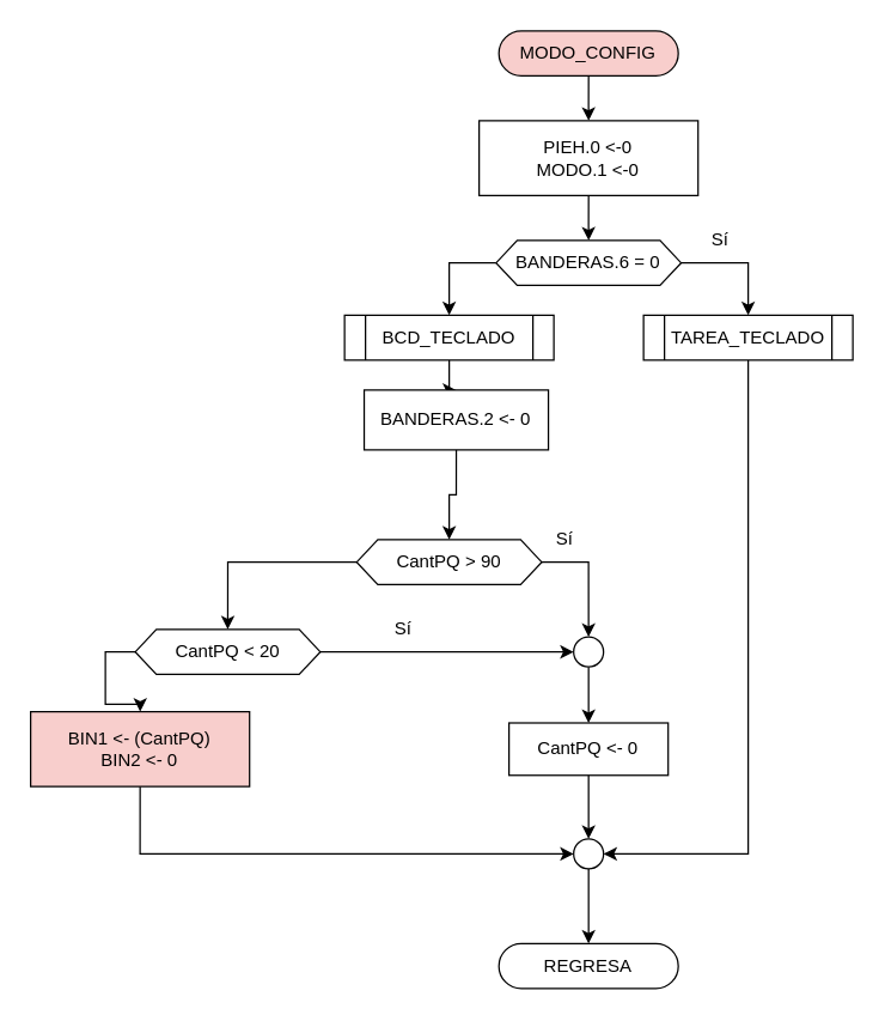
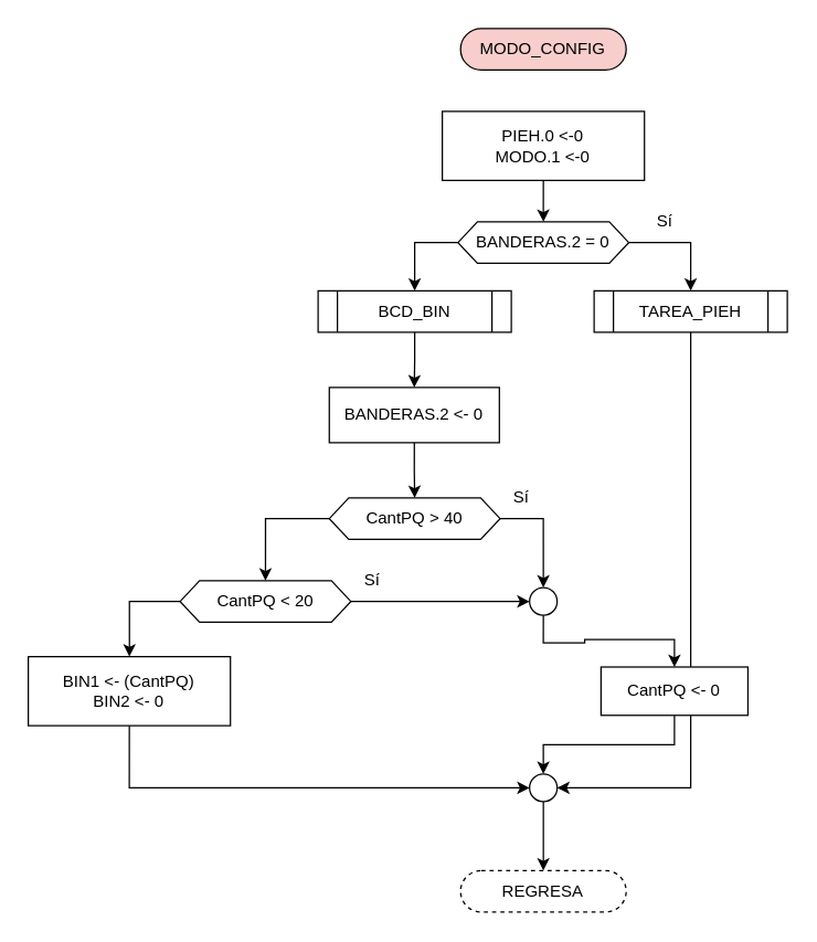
  <mxCell id="0" />
  <mxCell id="1" parent="0" />
- <mxCell id="2" style="edgeStyle=orthogonalEdgeStyle;rounded=0;orthogonalLoop=1;jettySize=auto;html=1;exitX=0.5;exitY=1;exitDx=0;exitDy=0;" edge="1" parent="1" source="3" target="5"><mxGeometry relative="1" as="geometry" /></mxCell>
  <mxCell id="3" value="MODO_CONFIG" style="rounded=1;whiteSpace=wrap;html=1;fontSize=12;glass=0;strokeWidth=1;shadow=0;arcSize=50;fillColor=#f8cecc;" vertex="1" parent="1"><mxGeometry x="333.24" y="20" width="120" height="30" as="geometry" /></mxCell>
  <mxCell id="4" style="edgeStyle=orthogonalEdgeStyle;rounded=0;orthogonalLoop=1;jettySize=auto;html=1;exitX=0.5;exitY=1;exitDx=0;exitDy=0;" edge="1" parent="1" source="5" target="8"><mxGeometry relative="1" as="geometry"><mxPoint x="393.24" y="140" as="targetPoint" /></mxGeometry></mxCell>
  <mxCell id="5" value="PIEH.0 &amp;lt;-0&lt;br&gt;MODO.1 &amp;lt;-0" style="rounded=0;whiteSpace=wrap;html=1;" vertex="1" parent="1"><mxGeometry x="320.01" y="80" width="146.46" height="50" as="geometry" /></mxCell>
  <mxCell id="6" style="edgeStyle=orthogonalEdgeStyle;rounded=0;orthogonalLoop=1;jettySize=auto;html=1;exitX=1;exitY=0.5;exitDx=0;exitDy=0;entryX=0.5;entryY=0;entryDx=0;entryDy=0;" edge="1" parent="1" source="8" target="10"><mxGeometry relative="1" as="geometry" /></mxCell>
  <mxCell id="7" style="edgeStyle=orthogonalEdgeStyle;rounded=0;orthogonalLoop=1;jettySize=auto;html=1;exitX=0;exitY=0.5;exitDx=0;exitDy=0;entryX=0.5;entryY=0;entryDx=0;entryDy=0;" edge="1" parent="1" source="8" target="13"><mxGeometry relative="1" as="geometry" /></mxCell>
- <mxCell id="8" value="BANDERAS.6 = 0" style="shape=hexagon;perimeter=hexagonPerimeter2;whiteSpace=wrap;html=1;size=0.114;" vertex="1" parent="1"><mxGeometry x="331.36" y="160" width="123.76" height="30" as="geometry" /></mxCell>
+ <mxCell id="8" value="BANDERAS.2 = 0" style="shape=hexagon;perimeter=hexagonPerimeter2;whiteSpace=wrap;html=1;size=0.114;" vertex="1" parent="1"><mxGeometry x="331.36" y="160" width="123.76" height="30" as="geometry" /></mxCell>
  <mxCell id="9" style="edgeStyle=orthogonalEdgeStyle;rounded=0;orthogonalLoop=1;jettySize=auto;html=1;exitX=0.5;exitY=1;exitDx=0;exitDy=0;entryX=1;entryY=0.5;entryDx=0;entryDy=0;" edge="1" parent="1" source="10" target="20"><mxGeometry relative="1" as="geometry" /></mxCell>
- <mxCell id="10" value="TAREA_TECLADO" style="shape=process;whiteSpace=wrap;html=1;backgroundOutline=1;" vertex="1" parent="1"><mxGeometry x="430" y="210" width="140" height="30" as="geometry" /></mxCell>
+ <mxCell id="10" value="TAREA_PIEH" style="shape=process;whiteSpace=wrap;html=1;backgroundOutline=1;" vertex="1" parent="1"><mxGeometry x="430" y="210" width="140" height="30" as="geometry" /></mxCell>
  <mxCell id="11" value="Sí" style="text;html=1;align=center;verticalAlign=middle;resizable=0;points=[];autosize=1;" vertex="1" parent="1"><mxGeometry x="466.46" y="150" width="30" height="20" as="geometry" /></mxCell>
  <mxCell id="12" style="edgeStyle=orthogonalEdgeStyle;rounded=0;orthogonalLoop=1;jettySize=auto;html=1;exitX=0.5;exitY=1;exitDx=0;exitDy=0;" edge="1" parent="1" source="13" target="15"><mxGeometry relative="1" as="geometry" /></mxCell>
- <mxCell id="13" value="BCD_TECLADO" style="shape=process;whiteSpace=wrap;html=1;backgroundOutline=1;" vertex="1" parent="1"><mxGeometry x="230" y="210" width="140" height="30" as="geometry" /></mxCell>
+ <mxCell id="13" value="BCD_BIN" style="shape=process;whiteSpace=wrap;html=1;backgroundOutline=1;" vertex="1" parent="1"><mxGeometry x="230" y="210" width="140" height="30" as="geometry" /></mxCell>
  <mxCell id="14" style="edgeStyle=orthogonalEdgeStyle;rounded=0;orthogonalLoop=1;jettySize=auto;html=1;exitX=0.5;exitY=1;exitDx=0;exitDy=0;entryX=0.5;entryY=0;entryDx=0;entryDy=0;" edge="1" parent="1" source="15" target="18"><mxGeometry relative="1" as="geometry" /></mxCell>
- <mxCell id="15" value="BANDERAS.2 &amp;lt;- 0" style="rounded=0;whiteSpace=wrap;html=1;" vertex="1" parent="1"><mxGeometry x="243.12" y="260" width="123.23" height="40" as="geometry" /></mxCell>
+ <mxCell id="15" value="BANDERAS.2 &amp;lt;- 0" style="rounded=0;whiteSpace=wrap;html=1;" vertex="1" parent="1"><mxGeometry x="238.12" y="280" width="123.23" height="40" as="geometry" /></mxCell>
  <mxCell id="16" style="edgeStyle=orthogonalEdgeStyle;rounded=0;orthogonalLoop=1;jettySize=auto;html=1;exitX=0;exitY=0.5;exitDx=0;exitDy=0;entryX=0.5;entryY=0;entryDx=0;entryDy=0;" edge="1" parent="1" source="18" target="24"><mxGeometry relative="1" as="geometry" /></mxCell>
  <mxCell id="17" style="edgeStyle=orthogonalEdgeStyle;rounded=0;orthogonalLoop=1;jettySize=auto;html=1;exitX=1;exitY=0.5;exitDx=0;exitDy=0;entryX=0.5;entryY=0;entryDx=0;entryDy=0;" edge="1" parent="1" source="18" target="30"><mxGeometry relative="1" as="geometry" /></mxCell>
- <mxCell id="18" value="CantPQ &amp;gt; 90" style="shape=hexagon;perimeter=hexagonPerimeter2;whiteSpace=wrap;html=1;size=0.114;" vertex="1" parent="1"><mxGeometry x="238.12" y="360" width="123.76" height="30" as="geometry" /></mxCell>
+ <mxCell id="18" value="CantPQ &amp;gt; 40" style="shape=hexagon;perimeter=hexagonPerimeter2;whiteSpace=wrap;html=1;size=0.114;" vertex="1" parent="1"><mxGeometry x="238.12" y="360" width="123.76" height="30" as="geometry" /></mxCell>
  <mxCell id="19" style="edgeStyle=orthogonalEdgeStyle;rounded=0;orthogonalLoop=1;jettySize=auto;html=1;exitX=0.5;exitY=1;exitDx=0;exitDy=0;entryX=0.5;entryY=0;entryDx=0;entryDy=0;" edge="1" parent="1" source="20" target="21"><mxGeometry relative="1" as="geometry" /></mxCell>
  <mxCell id="20" value="" style="ellipse;whiteSpace=wrap;html=1;aspect=fixed;" vertex="1" parent="1"><mxGeometry x="383.24" y="560" width="20" height="20" as="geometry" /></mxCell>
- <mxCell id="21" value="REGRESA" style="rounded=1;whiteSpace=wrap;html=1;fontSize=12;glass=0;strokeWidth=1;shadow=0;arcSize=50;" vertex="1" parent="1"><mxGeometry x="333.24" y="630" width="120" height="30" as="geometry" /></mxCell>
+ <mxCell id="21" value="REGRESA" style="rounded=1;whiteSpace=wrap;html=1;fontSize=12;glass=0;strokeWidth=1;shadow=0;arcSize=50;dashed=1;" vertex="1" parent="1"><mxGeometry x="333.24" y="630" width="120" height="30" as="geometry" /></mxCell>
  <mxCell id="22" style="edgeStyle=orthogonalEdgeStyle;rounded=0;orthogonalLoop=1;jettySize=auto;html=1;exitX=1;exitY=0.5;exitDx=0;exitDy=0;" edge="1" parent="1" source="24" target="30"><mxGeometry relative="1" as="geometry" /></mxCell>
  <mxCell id="23" style="edgeStyle=orthogonalEdgeStyle;rounded=0;orthogonalLoop=1;jettySize=auto;html=1;exitX=0;exitY=0.5;exitDx=0;exitDy=0;" edge="1" parent="1" source="24" target="32"><mxGeometry relative="1" as="geometry" /></mxCell>
- <mxCell id="24" value="CantPQ &amp;lt; 20" style="shape=hexagon;perimeter=hexagonPerimeter2;whiteSpace=wrap;html=1;size=0.114;" vertex="1" parent="1"><mxGeometry x="90" y="420" width="123.76" height="30" as="geometry" /></mxCell>
+ <mxCell id="24" value="CantPQ &amp;lt; 20" style="shape=hexagon;perimeter=hexagonPerimeter2;whiteSpace=wrap;html=1;size=0.114;" vertex="1" parent="1"><mxGeometry x="130" y="420" width="123.76" height="30" as="geometry" /></mxCell>
  <mxCell id="25" value="Sí" style="text;html=1;align=center;verticalAlign=middle;resizable=0;points=[];autosize=1;" vertex="1" parent="1"><mxGeometry x="361.88" y="350" width="30" height="20" as="geometry" /></mxCell>
  <mxCell id="26" value="Sí" style="text;html=1;align=center;verticalAlign=middle;resizable=0;points=[];autosize=1;" vertex="1" parent="1"><mxGeometry x="253.76" y="410" width="30" height="20" as="geometry" /></mxCell>
  <mxCell id="27" style="edgeStyle=orthogonalEdgeStyle;rounded=0;orthogonalLoop=1;jettySize=auto;html=1;exitX=0.5;exitY=1;exitDx=0;exitDy=0;" edge="1" parent="1" source="28" target="20"><mxGeometry relative="1" as="geometry" /></mxCell>
- <mxCell id="28" value="CantPQ &amp;lt;- 0" style="rounded=0;whiteSpace=wrap;html=1;" vertex="1" parent="1"><mxGeometry x="340" y="482.5" width="106.46" height="35" as="geometry" /></mxCell>
+ <mxCell id="28" value="CantPQ &amp;lt;- 0" style="rounded=0;whiteSpace=wrap;html=1;" vertex="1" parent="1"><mxGeometry x="435" y="482.5" width="106.46" height="35" as="geometry" /></mxCell>
  <mxCell id="29" style="edgeStyle=orthogonalEdgeStyle;rounded=0;orthogonalLoop=1;jettySize=auto;html=1;exitX=0.5;exitY=1;exitDx=0;exitDy=0;entryX=0.5;entryY=0;entryDx=0;entryDy=0;" edge="1" parent="1" source="30" target="28"><mxGeometry relative="1" as="geometry" /></mxCell>
  <mxCell id="30" value="" style="ellipse;whiteSpace=wrap;html=1;aspect=fixed;" vertex="1" parent="1"><mxGeometry x="383.23" y="425" width="20" height="20" as="geometry" /></mxCell>
  <mxCell id="31" style="edgeStyle=orthogonalEdgeStyle;rounded=0;orthogonalLoop=1;jettySize=auto;html=1;exitX=0.5;exitY=1;exitDx=0;exitDy=0;entryX=0;entryY=0.5;entryDx=0;entryDy=0;" edge="1" parent="1" source="32" target="20"><mxGeometry relative="1" as="geometry" /></mxCell>
- <mxCell id="32" value="BIN1 &amp;lt;- (CantPQ)&lt;br&gt;BIN2 &amp;lt;- 0" style="rounded=0;whiteSpace=wrap;html=1;fillColor=#f8cecc;" vertex="1" parent="1"><mxGeometry x="20" y="475" width="146.46" height="50" as="geometry" /></mxCell>
+ <mxCell id="32" value="BIN1 &amp;lt;- (CantPQ)&lt;br&gt;BIN2 &amp;lt;- 0" style="rounded=0;whiteSpace=wrap;html=1;" vertex="1" parent="1"><mxGeometry x="20" y="475" width="146.46" height="50" as="geometry" /></mxCell>
